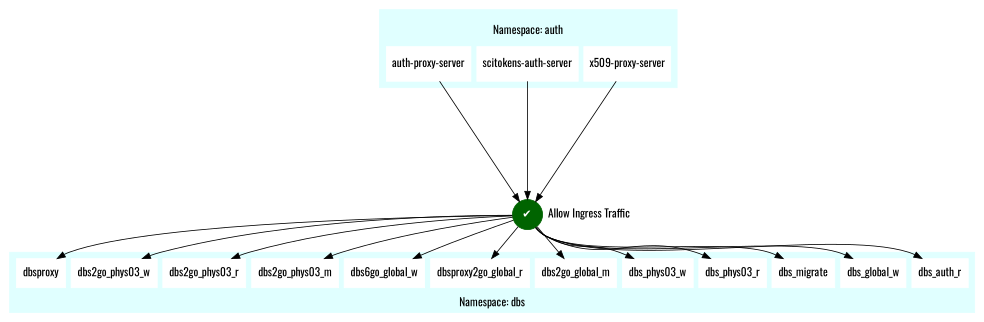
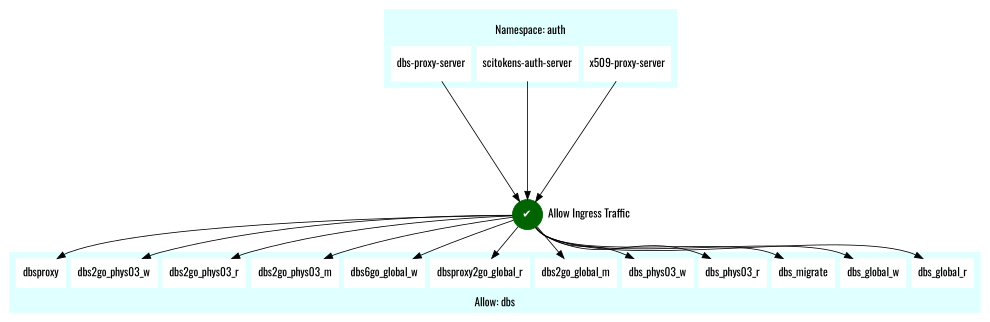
  digraph {
    fontname=Oswald
    nodesep=0.1
    node [color=white fontname=Oswald shape=box style=filled labeljust=c]
    edge [fontname=Oswald]
-   n1 [label="auth-proxy-server" margin="0.1,0.2" labeljust=""]
+   n1 [label="dbs-proxy-server" margin="0.1,0.2" labeljust=""]
    n2 [label="scitokens-auth-server" margin="0.1,0.2" labeljust=""]
    n3 [label="x509-proxy-server" margin="0.1,0.2" labeljust=""]
-   n4 [label=dbs_auth_r]
+   n4 [label=dbs_global_r]
    n5 [label=dbs_global_w]
    n6 [label=dbs_migrate]
    n7 [label=dbs_phys03_r]
    n8 [label=dbs_phys03_w]
    n9 [label=dbs2go_global_m]
    n10 [label=dbsproxy2go_global_r]
    n11 [label=dbs6go_global_w]
    n12 [label=dbs2go_phys03_m]
    n13 [label=dbs2go_phys03_r]
    n14 [label=dbs2go_phys03_w]
    n15 [label=dbsproxy]
    n16 [label="Allow Ingress Traffic" margin=0 labeljust=""]
    n17 [color=darkgreen fontcolor=white label=<&#10004;> shape=circle labeljust=""]
    subgraph cluster_1 {
      color=lightcyan
      label=" \nNamespace: auth"
      labeljust=c
      style=filled
      n1
      n2
      n3
    }
    subgraph cluster_2 {
      color=lightcyan
-     label="Namespace: dbs"
+     label="Allow: dbs"
      labeljust=c
      labelloc=b
      style=filled
      n4
      n5
      n6
      n7
      n8
      n9
      n10
      n11
      n12
      n13
      n14
      n15
    }
    subgraph cluster_3 {
      color=white
      n16
      n17
    }
    n1 -> n17 [minlen=4]
    n2 -> n17
    n3 -> n17
    n17 -> n4
    n17 -> n5
    n17 -> n6
    n17 -> n7
    n17 -> n8
    n17 -> n9
    n17 -> n10
    n17 -> n11
    n17 -> n12
    n17 -> n13
    n17 -> n14
    n17 -> n15
  }
